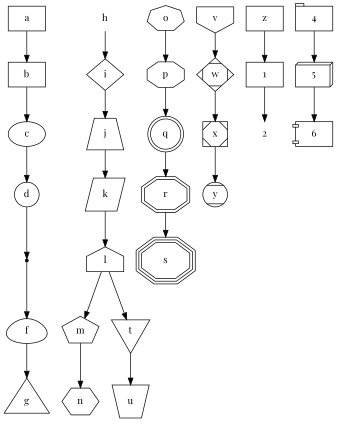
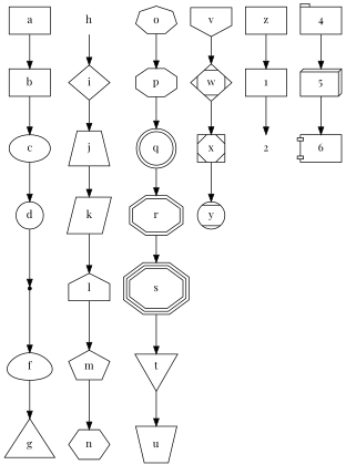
  digraph {
    fontname="Playfair Display"
    node [fontname="Playfair Display"]
    edge [fontname="Playfair Display"]
    a [height=0.50 shape=box width=0.75]
    b [height=0.50 shape=polygon width=0.75]
    c [height=0.50 shape=ellipse width=0.75]
    d [height=0.50 shape=circle width=0.50]
    e [height=0.06 shape=point width=0.06]
    f [height=0.50 shape=egg width=0.78]
    g [height=0.94 shape=triangle width=0.92]
    h [height=0.50 shape=plaintext width=0.75]
    i [height=0.64 shape=diamond width=0.75]
    j [height=0.64 shape=trapezium width=0.75]
    k [height=0.67 shape=parallelogram width=0.78]
    l [height=0.56 shape=house width=0.75]
    m [height=0.60 shape=pentagon width=0.75]
    n [height=0.54 shape=hexagon width=0.75]
    o [height=0.53 shape=septagon width=0.75]
    p [height=0.51 shape=octagon width=0.75]
    q [height=0.61 shape=doublecircle width=0.61]
    r [height=0.61 shape=doubleoctagon width=0.86]
    s [height=0.72 shape=tripleoctagon width=0.97]
    t [height=0.90 shape=invtriangle width=0.78]
    u [height=0.67 shape=invtrapezium width=0.75]
    v [height=0.58 shape=invhouse width=0.75]
    w [height=0.68 shape=Mdiamond width=0.75]
    x [height=0.50 shape=Msquare width=0.50]
    y [height=0.50 shape=Mcircle width=0.50]
    z [height=0.50 shape=rect width=0.75]
    1 [height=0.50 shape=rectangle width=0.75]
    2 [height=0.50 shape=none width=0.75]
    4 [height=0.50 shape=tab width=0.75]
    5 [height=0.50 shape=box3d width=0.75]
    6 [height=0.50 shape=component width=0.75]
    a -> b
    b -> c
    c -> d
    d -> e
    e -> f
    f -> g
    h -> i
    i -> j
    j -> k
    k -> l
    l -> m
    m -> n
    o -> p
    p -> q
    q -> r
    r -> s
-   l -> t
+   s -> t
    t -> u
    v -> w
    w -> x
    x -> y
    z -> 1
    1 -> 2
    4 -> 5
    5 -> 6
  }
